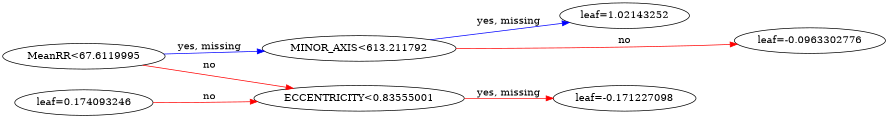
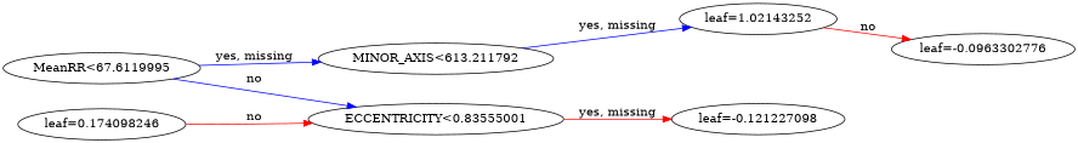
  digraph {
    rankdir=LR
    edge [color="#FF0000"]
    n1 [label="MeanRR<67.6119995"]
    n2 [label="MINOR_AXIS<613.211792"]
    n3 [label="ECCENTRICITY<0.83555001"]
    n4 [label="leaf=1.02143252"]
    n5 [label="leaf=-0.0963302776"]
-   n6 [label="leaf=-0.171227098"]
-   n7 [label="leaf=0.174093246"]
+   n6 [label="leaf=-0.121227098"]
+   n7 [label="leaf=0.174098246"]
    n1 -> n2 [color="#0000FF" label="yes, missing"]
-   n1 -> n3 [label=no]
+   n1 -> n3 [color="#0000FF" label=no]
    n2 -> n4 [color="#0000FF" label="yes, missing"]
-   n2 -> n5 [label=no]
+   n4 -> n5 [label=no]
    n3 -> n6 [label="yes, missing"]
    n7 -> n3 [label=no]
  }
